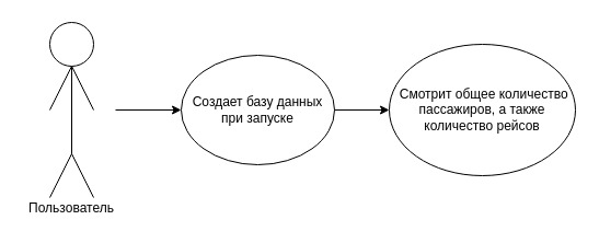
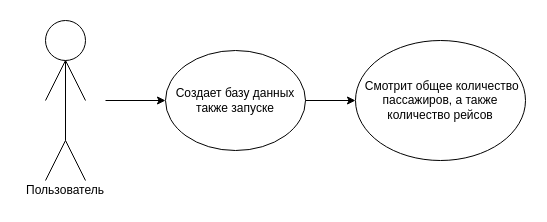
  <mxCell id="0" />
  <mxCell id="1" parent="0" />
  <mxCell id="2" value="" style="endArrow=none;html=1;" edge="1" parent="1"><mxGeometry width="50" height="50" relative="1" as="geometry"><mxPoint x="65" y="140" as="sourcePoint" /><mxPoint x="65" y="60" as="targetPoint" /></mxGeometry></mxCell>
  <mxCell id="3" value="" style="endArrow=none;html=1;" edge="1" parent="1"><mxGeometry width="50" height="50" relative="1" as="geometry"><mxPoint x="65" y="140" as="sourcePoint" /><mxPoint x="45" y="180" as="targetPoint" /></mxGeometry></mxCell>
  <mxCell id="4" value="" style="endArrow=none;html=1;" edge="1" parent="1"><mxGeometry width="50" height="50" relative="1" as="geometry"><mxPoint x="65" y="140" as="sourcePoint" /><mxPoint x="85" y="180" as="targetPoint" /></mxGeometry></mxCell>
  <mxCell id="5" value="" style="endArrow=none;html=1;" edge="1" parent="1"><mxGeometry width="50" height="50" relative="1" as="geometry"><mxPoint x="65" y="60" as="sourcePoint" /><mxPoint x="45" y="100" as="targetPoint" /></mxGeometry></mxCell>
  <mxCell id="6" value="" style="endArrow=none;html=1;" edge="1" parent="1"><mxGeometry width="50" height="50" relative="1" as="geometry"><mxPoint x="65" y="60" as="sourcePoint" /><mxPoint x="85" y="100" as="targetPoint" /></mxGeometry></mxCell>
  <mxCell id="7" value="" style="ellipse;whiteSpace=wrap;html=1;aspect=fixed;" vertex="1" parent="1"><mxGeometry x="45" y="20" width="40" height="40" as="geometry" /></mxCell>
  <mxCell id="8" value="Пользователь" style="text;html=1;strokeColor=none;fillColor=none;align=center;verticalAlign=middle;whiteSpace=wrap;rounded=0;" vertex="1" parent="1"><mxGeometry x="20" y="180" width="90" height="20" as="geometry" /></mxCell>
  <mxCell id="9" value="" style="endArrow=classic;html=1;" edge="1" parent="1" target="10"><mxGeometry width="50" height="50" relative="1" as="geometry"><mxPoint x="265" y="100" as="sourcePoint" /><mxPoint x="185" y="100" as="targetPoint" /></mxGeometry></mxCell>
  <mxCell id="10" value="&amp;nbsp;Смотрит общее количество пассажиров, а также количество рейсов" style="ellipse;whiteSpace=wrap;html=1;" vertex="1" parent="1"><mxGeometry x="355" y="40" width="170" height="120" as="geometry" /></mxCell>
- <mxCell id="11" value="Создает базу данных при запуске" style="ellipse;whiteSpace=wrap;html=1;" vertex="1" parent="1"><mxGeometry x="165" y="50" width="140" height="100" as="geometry" /></mxCell>
+ <mxCell id="11" value="Создает базу данных также запуске" style="ellipse;whiteSpace=wrap;html=1;" vertex="1" parent="1"><mxGeometry x="165" y="50" width="140" height="100" as="geometry" /></mxCell>
  <mxCell id="12" value="" style="endArrow=classic;html=1;entryX=0;entryY=0.5;entryDx=0;entryDy=0;" edge="1" parent="1" target="11"><mxGeometry width="50" height="50" relative="1" as="geometry"><mxPoint x="105" y="100" as="sourcePoint" /><mxPoint x="345" y="20" as="targetPoint" /></mxGeometry></mxCell>
